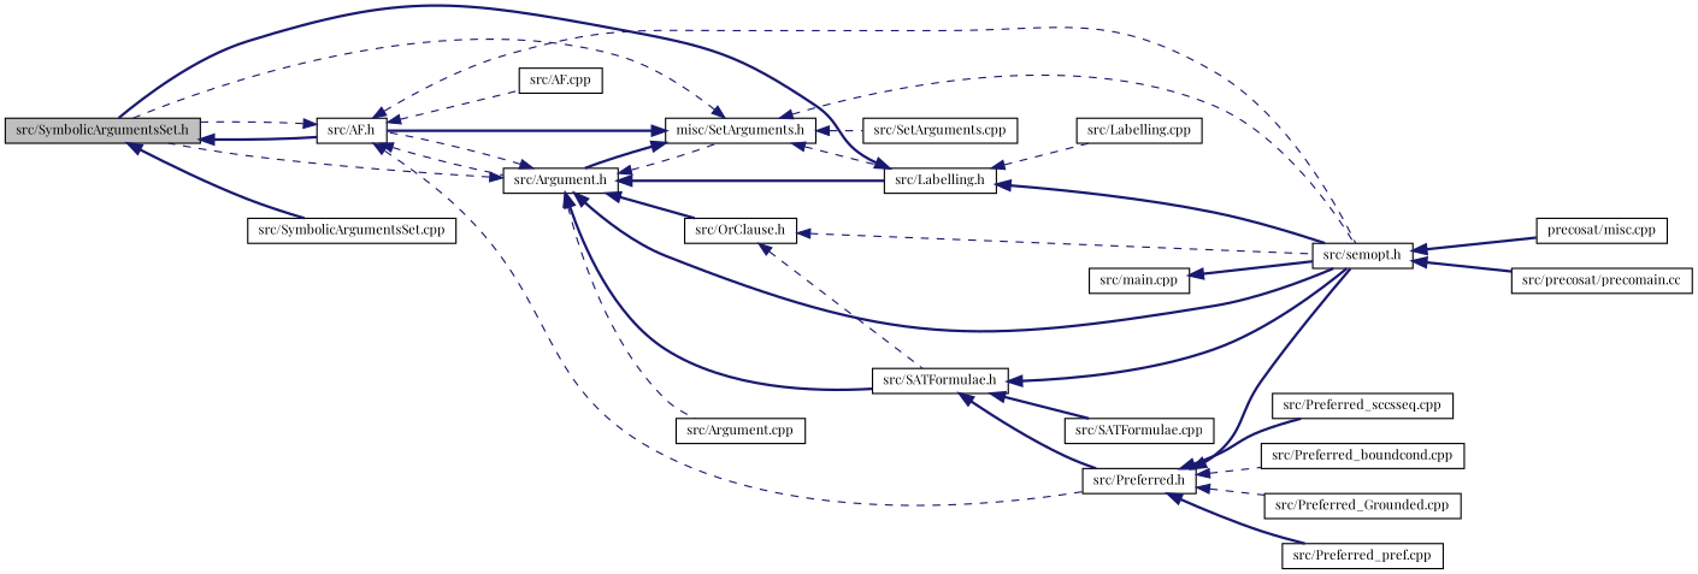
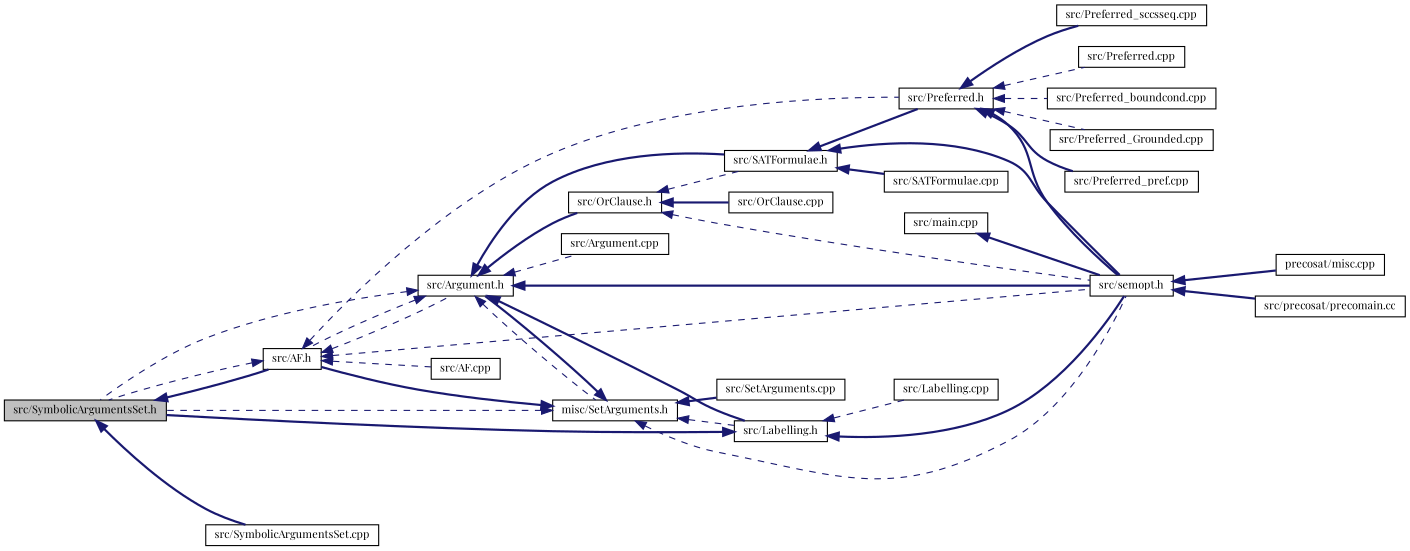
  digraph {
    fontname="Playfair Display"
    rankdir=LR
    node [color=black fillcolor=white fontname="Playfair Display" fontsize=10 shape=record style=filled]
    edge [color=midnightblue dir=back fontname="Playfair Display" fontsize=10 labelfontname=Helvetica labelfontsize=10 style=bold]
    n1 [fillcolor=grey75 fontcolor=black height=0.2 label="src/SymbolicArgumentsSet.h" width=0.4]
    n2 [height=0.2 label="src/AF.h" width=0.4]
    n3 [height=0.2 label="src/SymbolicArgumentsSet.cpp" width=0.4]
    n4 [height=0.2 label="src/AF.cpp" width=0.4]
    n5 [height=0.2 label="src/Argument.h" width=0.4]
    n6 [height=0.2 label="src/semopt.h" width=0.4]
    n7 [height=0.2 label="src/Preferred.h" width=0.4]
    n8 [height=0.2 label="misc/SetArguments.h" width=0.4]
    n9 [height=0.2 label="src/Labelling.h" width=0.4]
    n10 [height=0.2 label="src/Argument.cpp" width=0.4]
    n11 [height=0.2 label="src/OrClause.h" width=0.4]
    n12 [height=0.2 label="src/SATFormulae.h" width=0.4]
    n13 [height=0.2 label="precosat/misc.cpp" width=0.4]
    n14 [height=0.2 label="src/precosat/precomain.cc" width=0.4]
+   n15 [height=0.2 label="src/Preferred.cpp" width=0.4]
    n16 [height=0.2 label="src/Preferred_boundcond.cpp" width=0.4]
    n17 [height=0.2 label="src/Preferred_Grounded.cpp" width=0.4]
    n18 [height=0.2 label="src/Preferred_pref.cpp" width=0.4]
    n19 [height=0.2 label="src/Preferred_sccsseq.cpp" width=0.4]
    n20 [height=0.2 label="src/SetArguments.cpp" width=0.4]
    n21 [height=0.2 label="src/Labelling.cpp" width=0.4]
+   n22 [height=0.2 label="src/OrClause.cpp" width=0.4]
    n23 [height=0.2 label="src/SATFormulae.cpp" width=0.4]
    n24 [height=0.2 label="src/main.cpp" width=0.4]
    n1 -> n2
    n1 -> n3
    n2 -> n1 [style=dashed]
    n2 -> n4 [style=dashed]
    n2 -> n5 [style=dashed]
    n2 -> n6 [style=dashed]
    n2 -> n7 [style=dashed]
    n5 -> n1 [style=dashed]
    n5 -> n2 [style=dashed]
    n5 -> n6
    n5 -> n8 [style=dashed]
    n5 -> n9
    n5 -> n10 [style=dashed]
    n5 -> n11
    n5 -> n12
    n6 -> n13
    n6 -> n14
    n7 -> n6
+   n7 -> n15 [style=dashed]
    n7 -> n16 [style=dashed]
    n7 -> n17 [style=dashed]
    n7 -> n18
    n7 -> n19
    n8 -> n1 [style=dashed]
    n8 -> n2
    n8 -> n5
    n8 -> n6 [style=dashed]
    n8 -> n9 [style=dashed]
-   n8 -> n20 [style=dashed]
+   n8 -> n20
    n9 -> n1
    n9 -> n6
    n9 -> n21 [style=dashed]
    n11 -> n6 [style=dashed]
    n11 -> n12 [style=dashed]
+   n11 -> n22
    n12 -> n6
    n12 -> n7
    n12 -> n23
    n24 -> n6
  }
